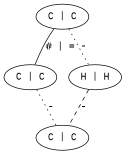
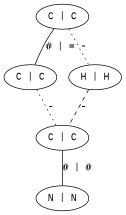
  graph {
    fontname="IBM Plex Mono"
    node [fontname="IBM Plex Mono"]
    edge [fontname="IBM Plex Mono"]
    n1 [label="C | C"]
    n2 [label="C | C"]
    n3 [label="H | H"]
    n4 [label="C | C"]
+   n5 [label="N | N"]
    n1 -- n2 [label="# | ="]
    n1 -- n3 [label="-" style=dotted]
    n2 -- n4 [label="-" style=dotted]
    n3 -- n4 [label="-" style=dashed]
+   n4 -- n5 [label="# | #"]
  }
